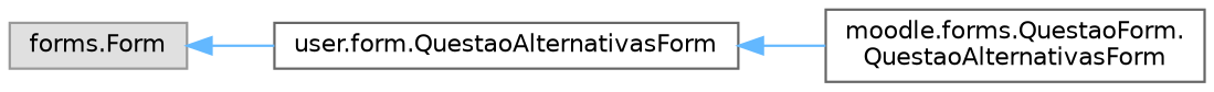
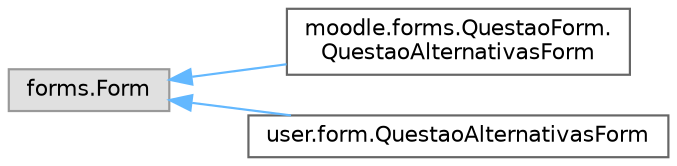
  digraph {
    rankdir=LR
    node [color=grey40 fillcolor=white fontname=Helvetica fontsize=10 shape=box style=filled]
    edge [color=steelblue1 dir=back fontname=Helvetica fontsize=10 labelfontname=Helvetica labelfontsize=10 style=solid]
    n1 [color=grey60 fillcolor="#E0E0E0" height=0.2 label="forms.Form" width=0.4]
    n2 [height=0.2 label="moodle.forms.QuestaoForm.\lQuestaoAlternativasForm" width=0.4]
    n3 [height=0.2 label="user.form.QuestaoAlternativasForm" width=0.4]
-   n3 -> n2
+   n1 -> n2
    n1 -> n3
  }
